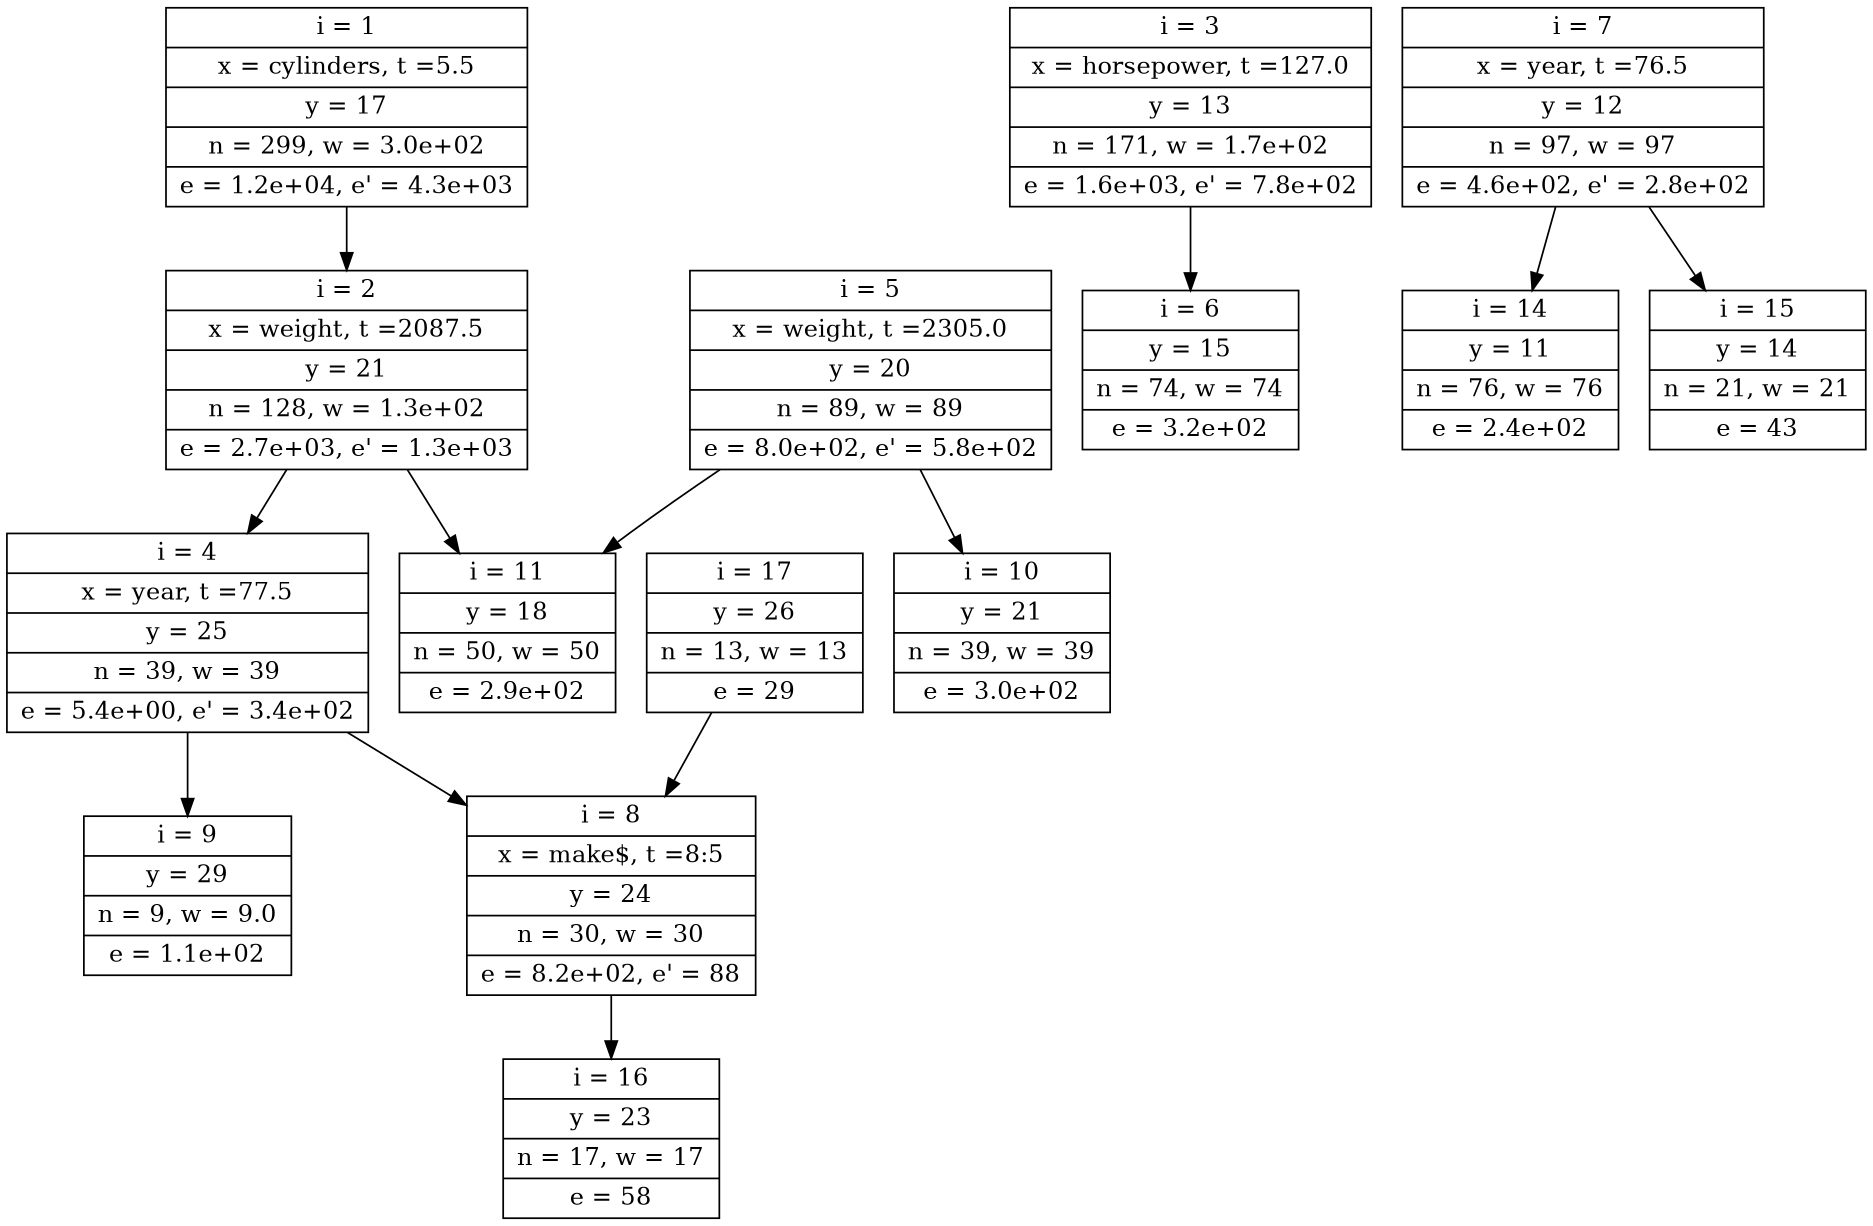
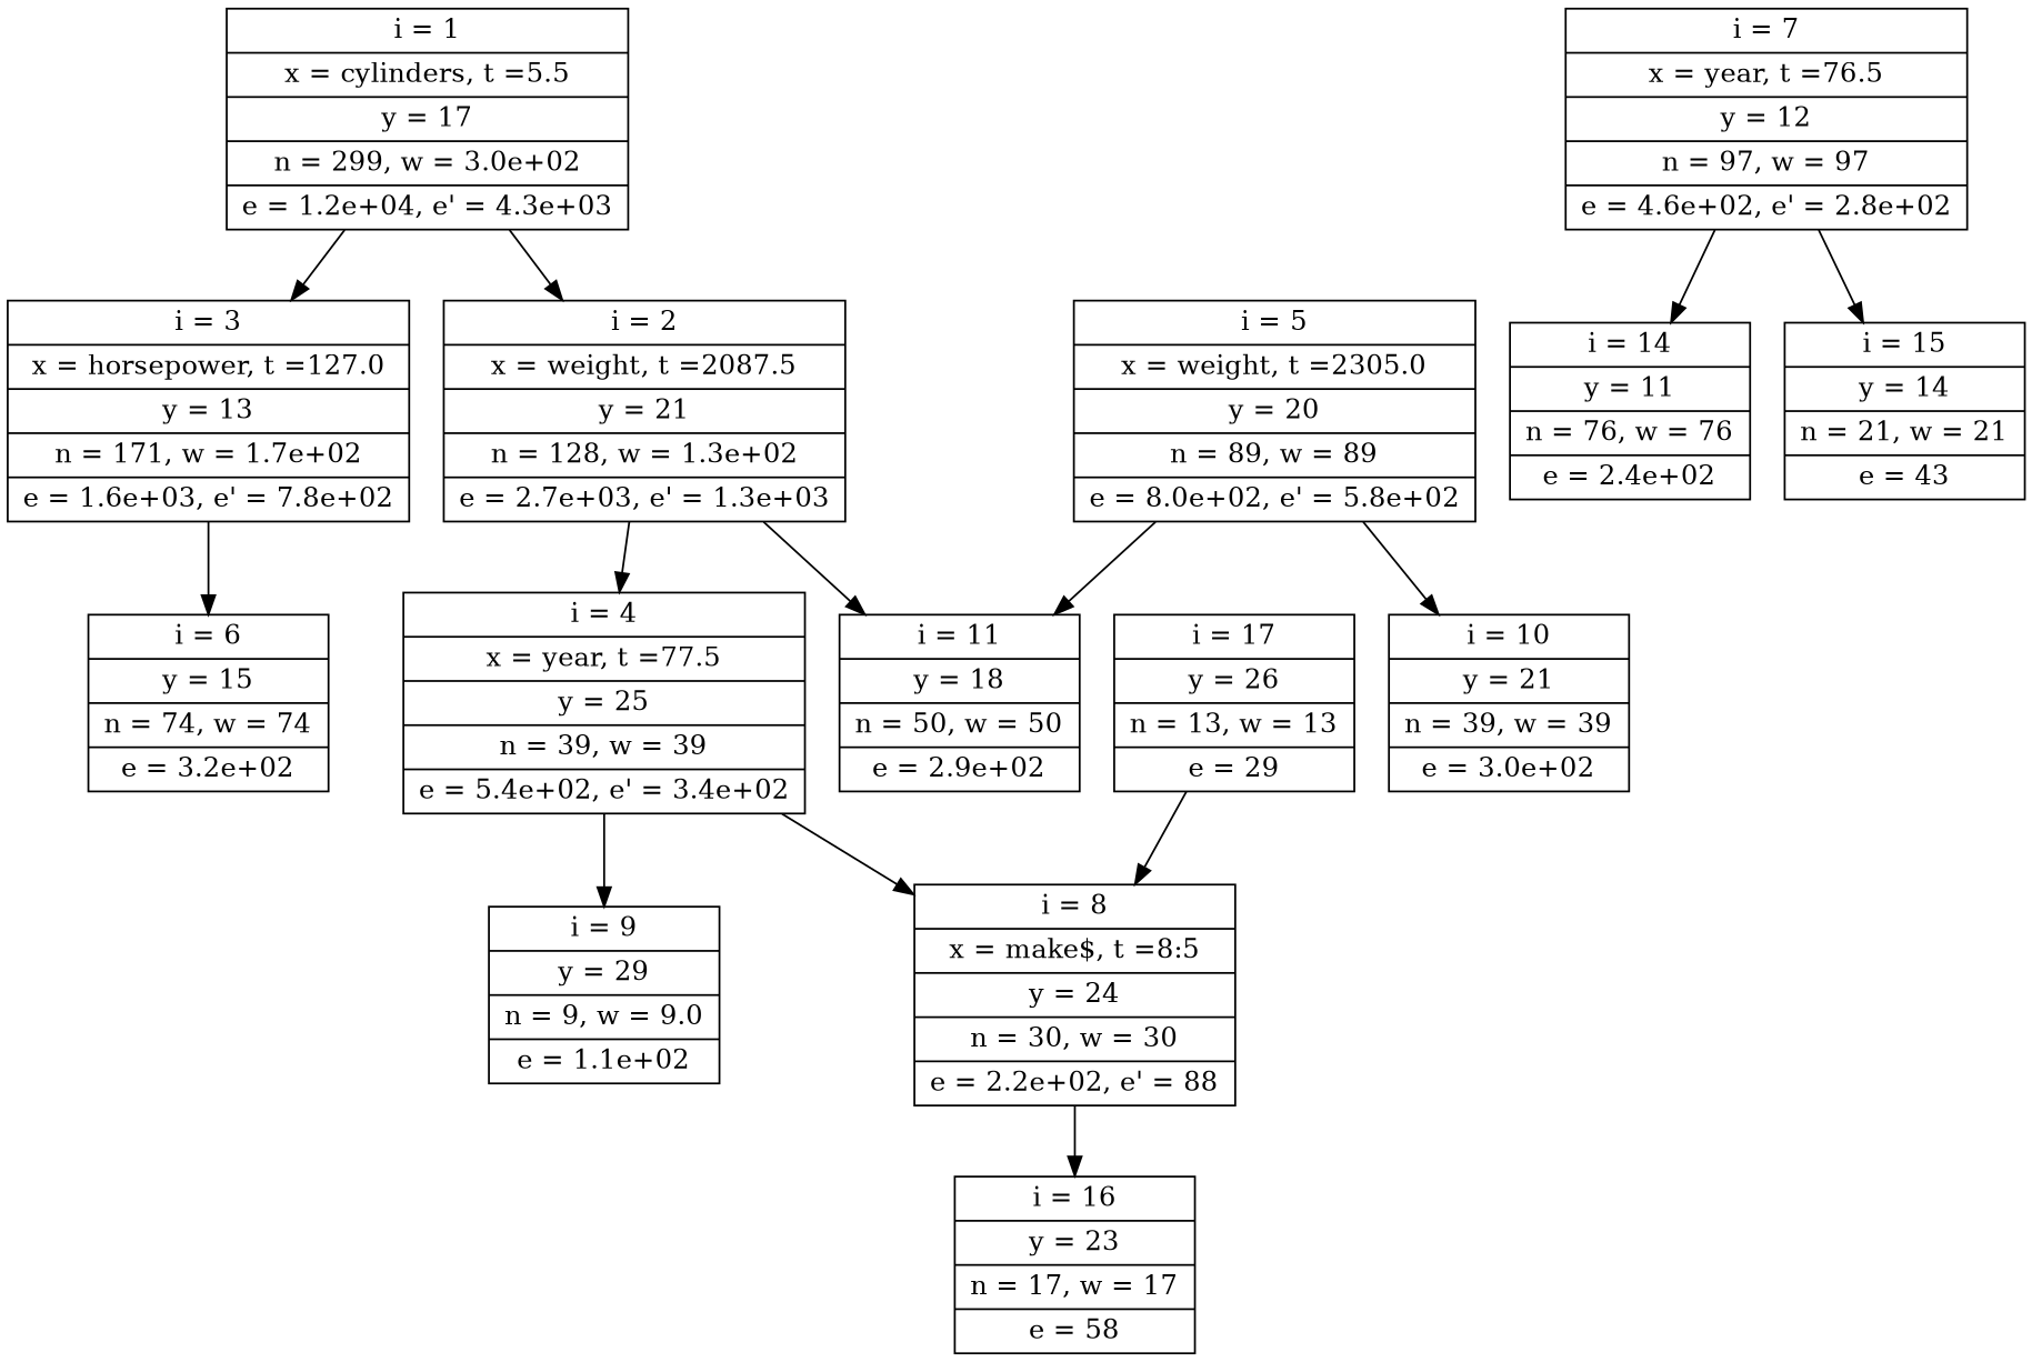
  digraph {
    node [shape=record]
    n1 [label="{ i = 1 | x = cylinders, t =5.5 | y = 17 | n = 299, w = 3.0e+02 | e = 1.2e+04, e' = 4.3e+03 }"]
    n2 [label="{ i = 2 | x = weight, t =2087.5 | y = 21 | n = 128, w = 1.3e+02 | e = 2.7e+03, e' = 1.3e+03 }"]
    n3 [label="{ i = 3 | x = horsepower, t =127.0 | y = 13 | n = 171, w = 1.7e+02 | e = 1.6e+03, e' = 7.8e+02 }"]
-   n4 [label="{ i = 4 | x = year, t =77.5 | y = 25 | n = 39, w = 39 | e = 5.4e+00, e' = 3.4e+02 }"]
+   n4 [label="{ i = 4 | x = year, t =77.5 | y = 25 | n = 39, w = 39 | e = 5.4e+02, e' = 3.4e+02 }"]
    n5 [label="{ i = 11 | y = 18 | n = 50, w = 50 | e = 2.9e+02 }"]
    n6 [label="{ i = 6 | y = 15 | n = 74, w = 74 | e = 3.2e+02 }"]
-   n7 [label="{ i = 8 | x = make$, t =8:5 | y = 24 | n = 30, w = 30 | e = 8.2e+02, e' = 88 }"]
+   n7 [label="{ i = 8 | x = make$, t =8:5 | y = 24 | n = 30, w = 30 | e = 2.2e+02, e' = 88 }"]
    n8 [label="{ i = 9 | y = 29 | n = 9, w = 9.0 | e = 1.1e+02 }"]
    n9 [label="{ i = 5 | x = weight, t =2305.0 | y = 20 | n = 89, w = 89 | e = 8.0e+02, e' = 5.8e+02 }"]
    n10 [label="{ i = 10 | y = 21 | n = 39, w = 39 | e = 3.0e+02 }"]
    n11 [label="{ i = 16 | y = 23 | n = 17, w = 17 | e = 58 }"]
    n12 [label="{ i = 17 | y = 26 | n = 13, w = 13 | e = 29 }"]
    n13 [label="{ i = 7 | x = year, t =76.5 | y = 12 | n = 97, w = 97 | e = 4.6e+02, e' = 2.8e+02 }"]
    n14 [label="{ i = 14 | y = 11 | n = 76, w = 76 | e = 2.4e+02 }"]
    n15 [label="{ i = 15 | y = 14 | n = 21, w = 21 | e = 43 }"]
    n1 -> n2
+   n1 -> n3
    n2 -> n4
    n2 -> n5
    n3 -> n6
    n4 -> n7
    n4 -> n8
    n7 -> n11
    n9 -> n5
    n9 -> n10
    n12 -> n7
    n13 -> n14
    n13 -> n15
  }
